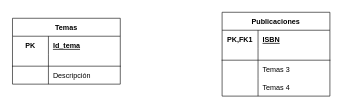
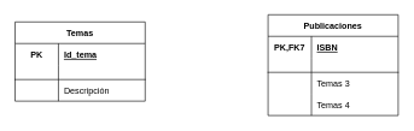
  <mxCell id="0" />
  <mxCell id="1" parent="0" />
  <mxCell id="2" value="Temas" style="shape=table;startSize=30;container=1;collapsible=1;childLayout=tableLayout;fixedRows=1;rowLines=0;fontStyle=1;align=center;resizeLast=1;" vertex="1" parent="1"><mxGeometry x="20" y="30" width="180" height="110" as="geometry" /></mxCell>
  <mxCell id="3" value="" style="shape=tableRow;horizontal=0;startSize=0;swimlaneHead=0;swimlaneBody=0;fillColor=none;collapsible=0;dropTarget=0;points=[[0,0.5],[1,0.5]];portConstraint=eastwest;top=0;left=0;right=0;bottom=0;" vertex="1" parent="2"><mxGeometry y="30" width="180" height="30" as="geometry" /></mxCell>
  <mxCell id="4" value="PK" style="shape=partialRectangle;connectable=0;fillColor=none;top=0;left=0;bottom=0;right=0;fontStyle=1;overflow=hidden;" vertex="1" parent="3"><mxGeometry width="60" height="30" as="geometry"><mxRectangle width="60" height="30" as="alternateBounds" /></mxGeometry></mxCell>
  <mxCell id="5" value="Id_tema" style="shape=partialRectangle;connectable=0;fillColor=none;top=0;left=0;bottom=0;right=0;align=left;spacingLeft=6;fontStyle=5;overflow=hidden;" vertex="1" parent="3"><mxGeometry x="60" width="120" height="30" as="geometry"><mxRectangle width="120" height="30" as="alternateBounds" /></mxGeometry></mxCell>
  <mxCell id="6" value="" style="shape=tableRow;horizontal=0;startSize=0;swimlaneHead=0;swimlaneBody=0;fillColor=none;collapsible=0;dropTarget=0;points=[[0,0.5],[1,0.5]];portConstraint=eastwest;top=0;left=0;right=0;bottom=1;" vertex="1" parent="2"><mxGeometry y="60" width="180" height="20" as="geometry" /></mxCell>
  <mxCell id="7" value="" style="shape=partialRectangle;connectable=0;fillColor=none;top=0;left=0;bottom=0;right=0;fontStyle=1;overflow=hidden;" vertex="1" parent="6"><mxGeometry width="60" height="20" as="geometry"><mxRectangle width="60" height="20" as="alternateBounds" /></mxGeometry></mxCell>
  <mxCell id="8" value="" style="shape=partialRectangle;connectable=0;fillColor=none;top=0;left=0;bottom=0;right=0;align=left;spacingLeft=6;fontStyle=5;overflow=hidden;" vertex="1" parent="6"><mxGeometry x="60" width="120" height="20" as="geometry"><mxRectangle width="120" height="20" as="alternateBounds" /></mxGeometry></mxCell>
  <mxCell id="9" value="" style="shape=tableRow;horizontal=0;startSize=0;swimlaneHead=0;swimlaneBody=0;fillColor=none;collapsible=0;dropTarget=0;points=[[0,0.5],[1,0.5]];portConstraint=eastwest;top=0;left=0;right=0;bottom=0;" vertex="1" parent="2"><mxGeometry y="80" width="180" height="30" as="geometry" /></mxCell>
  <mxCell id="10" value="" style="shape=partialRectangle;connectable=0;fillColor=none;top=0;left=0;bottom=0;right=0;editable=1;overflow=hidden;" vertex="1" parent="9"><mxGeometry width="60" height="30" as="geometry"><mxRectangle width="60" height="30" as="alternateBounds" /></mxGeometry></mxCell>
  <mxCell id="11" value="Descripción" style="shape=partialRectangle;connectable=0;fillColor=none;top=0;left=0;bottom=0;right=0;align=left;spacingLeft=6;overflow=hidden;" vertex="1" parent="9"><mxGeometry x="60" width="120" height="30" as="geometry"><mxRectangle width="120" height="30" as="alternateBounds" /></mxGeometry></mxCell>
  <mxCell id="12" value="Publicaciones" style="shape=table;startSize=30;container=1;collapsible=1;childLayout=tableLayout;fixedRows=1;rowLines=0;fontStyle=1;align=center;resizeLast=1;" vertex="1" parent="1"><mxGeometry x="370" y="20" width="180" height="140" as="geometry" /></mxCell>
  <mxCell id="13" value="" style="shape=tableRow;horizontal=0;startSize=0;swimlaneHead=0;swimlaneBody=0;fillColor=none;collapsible=0;dropTarget=0;points=[[0,0.5],[1,0.5]];portConstraint=eastwest;top=0;left=0;right=0;bottom=0;" vertex="1" parent="12"><mxGeometry y="30" width="180" height="30" as="geometry" /></mxCell>
- <mxCell id="14" value="PK,FK1" style="shape=partialRectangle;connectable=0;fillColor=none;top=0;left=0;bottom=0;right=0;fontStyle=1;overflow=hidden;" vertex="1" parent="13"><mxGeometry width="60" height="30" as="geometry"><mxRectangle width="60" height="30" as="alternateBounds" /></mxGeometry></mxCell>
+ <mxCell id="14" value="PK,FK7" style="shape=partialRectangle;connectable=0;fillColor=none;top=0;left=0;bottom=0;right=0;fontStyle=1;overflow=hidden;" vertex="1" parent="13"><mxGeometry width="60" height="30" as="geometry"><mxRectangle width="60" height="30" as="alternateBounds" /></mxGeometry></mxCell>
  <mxCell id="15" value="ISBN" style="shape=partialRectangle;connectable=0;fillColor=none;top=0;left=0;bottom=0;right=0;align=left;spacingLeft=6;fontStyle=5;overflow=hidden;" vertex="1" parent="13"><mxGeometry x="60" width="120" height="30" as="geometry"><mxRectangle width="120" height="30" as="alternateBounds" /></mxGeometry></mxCell>
  <mxCell id="16" value="" style="shape=tableRow;horizontal=0;startSize=0;swimlaneHead=0;swimlaneBody=0;fillColor=none;collapsible=0;dropTarget=0;points=[[0,0.5],[1,0.5]];portConstraint=eastwest;top=0;left=0;right=0;bottom=1;" vertex="1" parent="12"><mxGeometry y="60" width="180" height="20" as="geometry" /></mxCell>
  <mxCell id="17" value="" style="shape=partialRectangle;connectable=0;fillColor=none;top=0;left=0;bottom=0;right=0;fontStyle=1;overflow=hidden;" vertex="1" parent="16"><mxGeometry width="60" height="20" as="geometry"><mxRectangle width="60" height="20" as="alternateBounds" /></mxGeometry></mxCell>
  <mxCell id="18" value="" style="shape=partialRectangle;connectable=0;fillColor=none;top=0;left=0;bottom=0;right=0;align=left;spacingLeft=6;fontStyle=5;overflow=hidden;" vertex="1" parent="16"><mxGeometry x="60" width="120" height="20" as="geometry"><mxRectangle width="120" height="20" as="alternateBounds" /></mxGeometry></mxCell>
  <mxCell id="19" value="" style="shape=tableRow;horizontal=0;startSize=0;swimlaneHead=0;swimlaneBody=0;fillColor=none;collapsible=0;dropTarget=0;points=[[0,0.5],[1,0.5]];portConstraint=eastwest;top=0;left=0;right=0;bottom=0;" vertex="1" parent="12"><mxGeometry y="80" width="180" height="30" as="geometry" /></mxCell>
  <mxCell id="20" value="" style="shape=partialRectangle;connectable=0;fillColor=none;top=0;left=0;bottom=0;right=0;editable=1;overflow=hidden;" vertex="1" parent="19"><mxGeometry width="60" height="30" as="geometry"><mxRectangle width="60" height="30" as="alternateBounds" /></mxGeometry></mxCell>
  <mxCell id="21" value="Temas 3" style="shape=partialRectangle;connectable=0;fillColor=none;top=0;left=0;bottom=0;right=0;align=left;spacingLeft=6;overflow=hidden;" vertex="1" parent="19"><mxGeometry x="60" width="120" height="30" as="geometry"><mxRectangle width="120" height="30" as="alternateBounds" /></mxGeometry></mxCell>
  <mxCell id="22" value="" style="shape=tableRow;horizontal=0;startSize=0;swimlaneHead=0;swimlaneBody=0;fillColor=none;collapsible=0;dropTarget=0;points=[[0,0.5],[1,0.5]];portConstraint=eastwest;top=0;left=0;right=0;bottom=0;" vertex="1" parent="12"><mxGeometry y="110" width="180" height="30" as="geometry" /></mxCell>
  <mxCell id="23" value="" style="shape=partialRectangle;connectable=0;fillColor=none;top=0;left=0;bottom=0;right=0;editable=1;overflow=hidden;" vertex="1" parent="22"><mxGeometry width="60" height="30" as="geometry"><mxRectangle width="60" height="30" as="alternateBounds" /></mxGeometry></mxCell>
  <mxCell id="24" value="Temas 4" style="shape=partialRectangle;connectable=0;fillColor=none;top=0;left=0;bottom=0;right=0;align=left;spacingLeft=6;overflow=hidden;" vertex="1" parent="22"><mxGeometry x="60" width="120" height="30" as="geometry"><mxRectangle width="120" height="30" as="alternateBounds" /></mxGeometry></mxCell>
